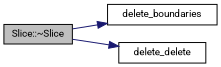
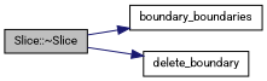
  digraph {
    fontname=Roboto
    rankdir=LR
    node [color=black fillcolor=white fontname=Roboto fontsize=10 shape=record style=filled]
    edge [color=midnightblue fontname=Roboto fontsize=10 labelfontname=Helvetica labelfontsize=10 style=solid]
    n1 [fillcolor=grey75 fontcolor=black height=0.2 label="Slice::~Slice" width=0.4]
-   n2 [height=0.2 label=delete_boundaries width=0.4]
-   n3 [height=0.2 label=delete_delete width=0.4]
+   n2 [height=0.2 label=boundary_boundaries width=0.4]
+   n3 [height=0.2 label=delete_boundary width=0.4]
    n1 -> n2
    n1 -> n3
  }
